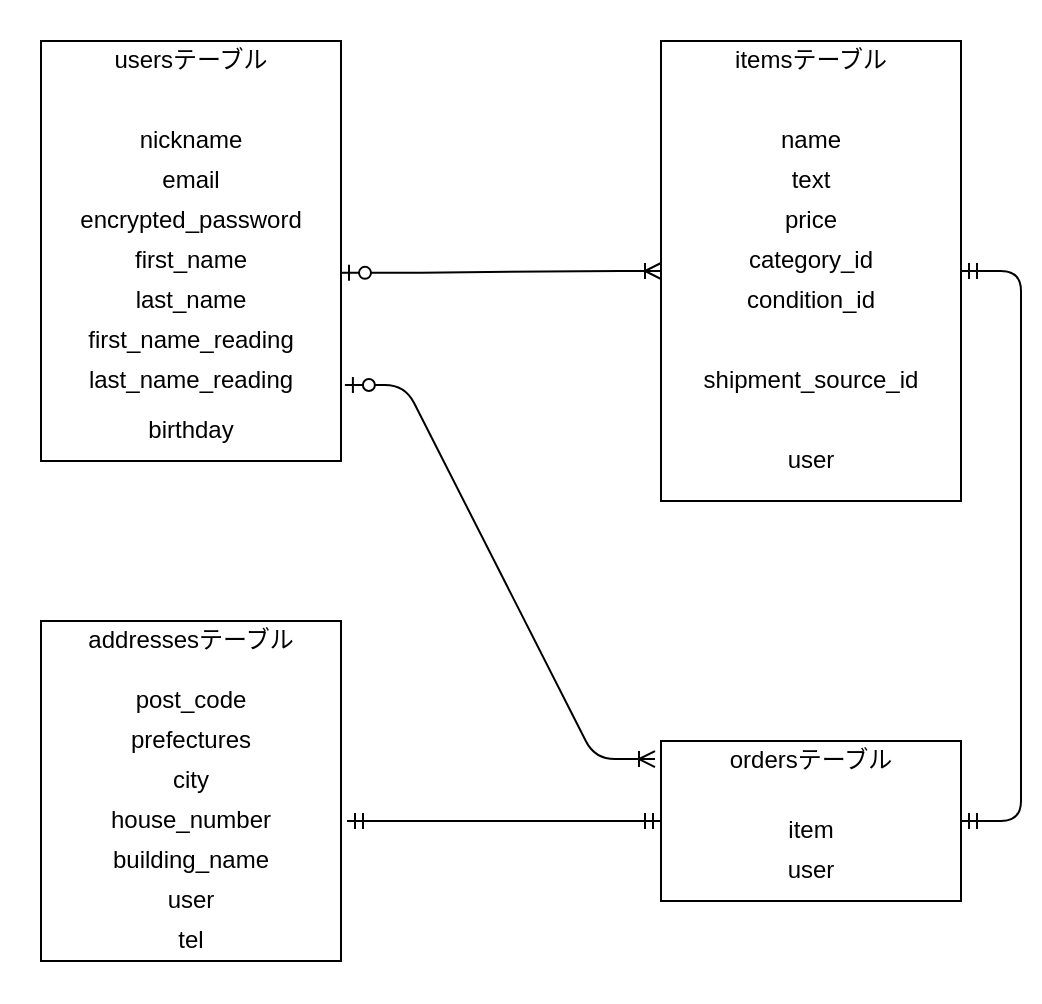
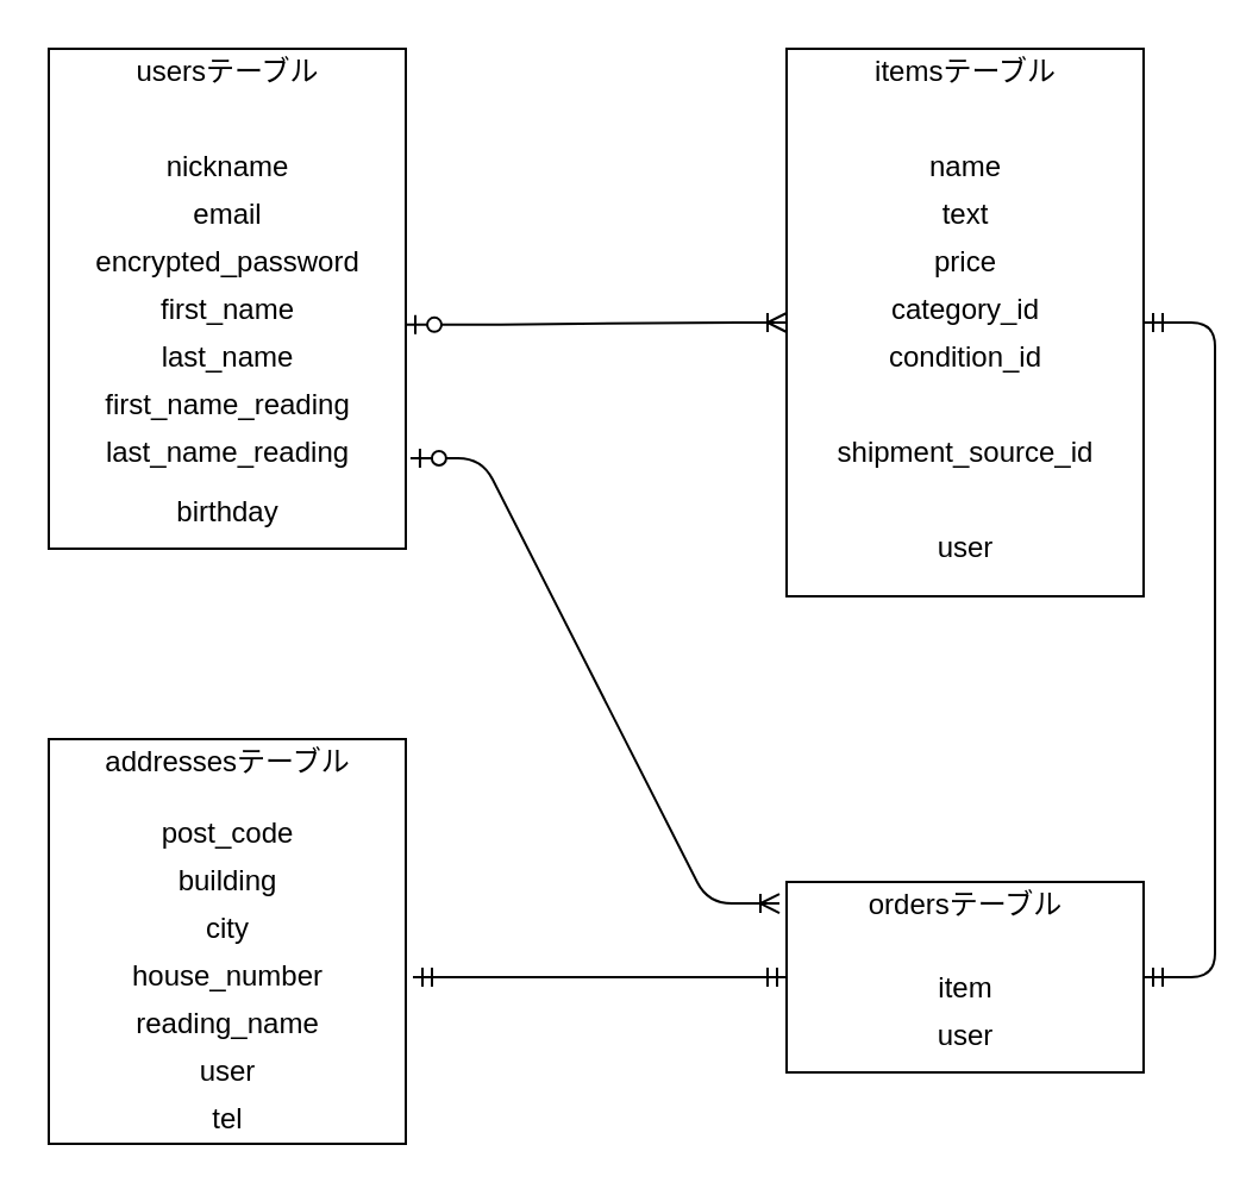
  <mxCell id="0" />
  <mxCell id="1" parent="0" />
  <mxCell id="2" value="" style="rounded=0;whiteSpace=wrap;html=1;" vertex="1" parent="1"><mxGeometry x="20" y="20" width="150" height="210" as="geometry" /></mxCell>
  <mxCell id="3" value="usersテーブル" style="text;html=1;resizable=0;autosize=1;align=center;verticalAlign=middle;points=[];fillColor=none;strokeColor=none;rounded=0;" vertex="1" parent="1"><mxGeometry x="50" y="20" width="90" height="20" as="geometry" /></mxCell>
  <mxCell id="4" value="nickname" style="text;html=1;resizable=0;autosize=1;align=center;verticalAlign=middle;points=[];fillColor=none;strokeColor=none;rounded=0;" vertex="1" parent="1"><mxGeometry x="60" y="60" width="70" height="20" as="geometry" /></mxCell>
  <mxCell id="5" value="email" style="text;html=1;resizable=0;autosize=1;align=center;verticalAlign=middle;points=[];fillColor=none;strokeColor=none;rounded=0;" vertex="1" parent="1"><mxGeometry x="75" y="80" width="40" height="20" as="geometry" /></mxCell>
  <mxCell id="6" value="encrypted_password" style="text;html=1;resizable=0;autosize=1;align=center;verticalAlign=middle;points=[];fillColor=none;strokeColor=none;rounded=0;" vertex="1" parent="1"><mxGeometry x="30" y="100" width="130" height="20" as="geometry" /></mxCell>
  <mxCell id="7" value="first_name" style="text;html=1;resizable=0;autosize=1;align=center;verticalAlign=middle;points=[];fillColor=none;strokeColor=none;rounded=0;" vertex="1" parent="1"><mxGeometry x="60" y="120" width="70" height="20" as="geometry" /></mxCell>
  <mxCell id="8" value="last_name" style="text;html=1;resizable=0;autosize=1;align=center;verticalAlign=middle;points=[];fillColor=none;strokeColor=none;rounded=0;" vertex="1" parent="1"><mxGeometry x="60" y="140" width="70" height="20" as="geometry" /></mxCell>
  <mxCell id="9" value="first_name_reading" style="text;html=1;resizable=0;autosize=1;align=center;verticalAlign=middle;points=[];fillColor=none;strokeColor=none;rounded=0;" vertex="1" parent="1"><mxGeometry x="35" y="160" width="120" height="20" as="geometry" /></mxCell>
  <mxCell id="10" value="last_name_reading" style="text;html=1;resizable=0;autosize=1;align=center;verticalAlign=middle;points=[];fillColor=none;strokeColor=none;rounded=0;" vertex="1" parent="1"><mxGeometry x="35" y="180" width="120" height="20" as="geometry" /></mxCell>
  <mxCell id="11" value="birthday" style="text;html=1;resizable=0;autosize=1;align=center;verticalAlign=middle;points=[];fillColor=none;strokeColor=none;rounded=0;" vertex="1" parent="1"><mxGeometry x="65" y="205" width="60" height="20" as="geometry" /></mxCell>
  <mxCell id="12" style="edgeStyle=orthogonalEdgeStyle;rounded=0;orthogonalLoop=1;jettySize=auto;html=1;exitX=0.5;exitY=1;exitDx=0;exitDy=0;" edge="1" parent="1" source="2" target="2"><mxGeometry relative="1" as="geometry" /></mxCell>
  <mxCell id="13" value="" style="rounded=0;whiteSpace=wrap;html=1;" vertex="1" parent="1"><mxGeometry x="330" y="20" width="150" height="230" as="geometry" /></mxCell>
  <mxCell id="14" value="itemsテーブル" style="text;html=1;resizable=0;autosize=1;align=center;verticalAlign=middle;points=[];fillColor=none;strokeColor=none;rounded=0;" vertex="1" parent="1"><mxGeometry x="360" y="20" width="90" height="20" as="geometry" /></mxCell>
  <mxCell id="15" value="name" style="text;html=1;resizable=0;autosize=1;align=center;verticalAlign=middle;points=[];fillColor=none;strokeColor=none;rounded=0;" vertex="1" parent="1"><mxGeometry x="380" y="60" width="50" height="20" as="geometry" /></mxCell>
  <mxCell id="16" value="text" style="text;html=1;resizable=0;autosize=1;align=center;verticalAlign=middle;points=[];fillColor=none;strokeColor=none;rounded=0;" vertex="1" parent="1"><mxGeometry x="390" y="80" width="30" height="20" as="geometry" /></mxCell>
  <mxCell id="17" value="price" style="text;html=1;resizable=0;autosize=1;align=center;verticalAlign=middle;points=[];fillColor=none;strokeColor=none;rounded=0;" vertex="1" parent="1"><mxGeometry x="385" y="100" width="40" height="20" as="geometry" /></mxCell>
  <mxCell id="18" value="category_id" style="text;html=1;resizable=0;autosize=1;align=center;verticalAlign=middle;points=[];fillColor=none;strokeColor=none;rounded=0;" vertex="1" parent="1"><mxGeometry x="365" y="120" width="80" height="20" as="geometry" /></mxCell>
  <mxCell id="19" value="condition_id" style="text;html=1;resizable=0;autosize=1;align=center;verticalAlign=middle;points=[];fillColor=none;strokeColor=none;rounded=0;" vertex="1" parent="1"><mxGeometry x="365" y="140" width="80" height="20" as="geometry" /></mxCell>
  <mxCell id="20" value="shipment_source_id" style="text;html=1;resizable=0;autosize=1;align=center;verticalAlign=middle;points=[];fillColor=none;strokeColor=none;rounded=0;" vertex="1" parent="1"><mxGeometry x="345" y="180" width="120" height="20" as="geometry" /></mxCell>
  <mxCell id="21" value="user" style="text;html=1;resizable=0;autosize=1;align=center;verticalAlign=middle;points=[];fillColor=none;strokeColor=none;rounded=0;" vertex="1" parent="1"><mxGeometry x="385" y="220" width="40" height="20" as="geometry" /></mxCell>
  <mxCell id="22" value="" style="rounded=0;whiteSpace=wrap;html=1;" vertex="1" parent="1"><mxGeometry x="330" y="370" width="150" height="80" as="geometry" /></mxCell>
  <mxCell id="23" value="ordersテーブル" style="text;html=1;resizable=0;autosize=1;align=center;verticalAlign=middle;points=[];fillColor=none;strokeColor=none;rounded=0;" vertex="1" parent="1"><mxGeometry x="355" y="370" width="100" height="20" as="geometry" /></mxCell>
  <mxCell id="24" value="item" style="text;html=1;resizable=0;autosize=1;align=center;verticalAlign=middle;points=[];fillColor=none;strokeColor=none;rounded=0;" vertex="1" parent="1"><mxGeometry x="385" y="405" width="40" height="20" as="geometry" /></mxCell>
  <mxCell id="25" value="user" style="text;html=1;resizable=0;autosize=1;align=center;verticalAlign=middle;points=[];fillColor=none;strokeColor=none;rounded=0;" vertex="1" parent="1"><mxGeometry x="385" y="425" width="40" height="20" as="geometry" /></mxCell>
  <mxCell id="26" value="" style="rounded=0;whiteSpace=wrap;html=1;" vertex="1" parent="1"><mxGeometry x="20" y="310" width="150" height="170" as="geometry" /></mxCell>
  <mxCell id="27" value="addressesテーブル" style="text;html=1;resizable=0;autosize=1;align=center;verticalAlign=middle;points=[];fillColor=none;strokeColor=none;rounded=0;" vertex="1" parent="1"><mxGeometry x="35" y="310" width="120" height="20" as="geometry" /></mxCell>
  <mxCell id="28" value="post_code" style="text;html=1;resizable=0;autosize=1;align=center;verticalAlign=middle;points=[];fillColor=none;strokeColor=none;rounded=0;" vertex="1" parent="1"><mxGeometry x="60" y="340" width="70" height="20" as="geometry" /></mxCell>
- <mxCell id="29" value="prefectures" style="text;html=1;resizable=0;autosize=1;align=center;verticalAlign=middle;points=[];fillColor=none;strokeColor=none;rounded=0;" vertex="1" parent="1"><mxGeometry x="55" y="360" width="80" height="20" as="geometry" /></mxCell>
+ <mxCell id="29" value="building" style="text;html=1;resizable=0;autosize=1;align=center;verticalAlign=middle;points=[];fillColor=none;strokeColor=none;rounded=0;" vertex="1" parent="1"><mxGeometry x="55" y="360" width="80" height="20" as="geometry" /></mxCell>
  <mxCell id="30" value="city" style="text;html=1;resizable=0;autosize=1;align=center;verticalAlign=middle;points=[];fillColor=none;strokeColor=none;rounded=0;" vertex="1" parent="1"><mxGeometry x="80" y="380" width="30" height="20" as="geometry" /></mxCell>
  <mxCell id="31" value="house_number" style="text;html=1;resizable=0;autosize=1;align=center;verticalAlign=middle;points=[];fillColor=none;strokeColor=none;rounded=0;" vertex="1" parent="1"><mxGeometry x="45" y="400" width="100" height="20" as="geometry" /></mxCell>
- <mxCell id="32" value="building_name" style="text;html=1;resizable=0;autosize=1;align=center;verticalAlign=middle;points=[];fillColor=none;strokeColor=none;rounded=0;" vertex="1" parent="1"><mxGeometry x="50" y="420" width="90" height="20" as="geometry" /></mxCell>
+ <mxCell id="32" value="reading_name" style="text;html=1;resizable=0;autosize=1;align=center;verticalAlign=middle;points=[];fillColor=none;strokeColor=none;rounded=0;" vertex="1" parent="1"><mxGeometry x="50" y="420" width="90" height="20" as="geometry" /></mxCell>
  <mxCell id="33" value="user" style="text;html=1;resizable=0;autosize=1;align=center;verticalAlign=middle;points=[];fillColor=none;strokeColor=none;rounded=0;" vertex="1" parent="1"><mxGeometry x="75" y="440" width="40" height="20" as="geometry" /></mxCell>
  <mxCell id="34" value="" style="edgeStyle=entityRelationEdgeStyle;fontSize=12;html=1;endArrow=ERoneToMany;startArrow=ERzeroToOne;entryX=0;entryY=0.5;entryDx=0;entryDy=0;exitX=1;exitY=0.552;exitDx=0;exitDy=0;exitPerimeter=0;" edge="1" parent="1" source="2" target="13"><mxGeometry width="100" height="100" relative="1" as="geometry"><mxPoint x="170" y="140" as="sourcePoint" /><mxPoint x="300" y="230" as="targetPoint" /></mxGeometry></mxCell>
  <mxCell id="35" value="" style="edgeStyle=entityRelationEdgeStyle;fontSize=12;html=1;endArrow=ERoneToMany;startArrow=ERzeroToOne;exitX=1.013;exitY=0.819;exitDx=0;exitDy=0;exitPerimeter=0;entryX=-0.02;entryY=0.113;entryDx=0;entryDy=0;entryPerimeter=0;" edge="1" parent="1" source="2" target="22"><mxGeometry width="100" height="100" relative="1" as="geometry"><mxPoint x="200" y="330" as="sourcePoint" /><mxPoint x="300" y="230" as="targetPoint" /></mxGeometry></mxCell>
  <mxCell id="36" value="" style="edgeStyle=entityRelationEdgeStyle;fontSize=12;html=1;endArrow=ERmandOne;startArrow=ERmandOne;exitX=1;exitY=0.5;exitDx=0;exitDy=0;" edge="1" parent="1" source="22" target="13"><mxGeometry width="100" height="100" relative="1" as="geometry"><mxPoint x="405" y="340" as="sourcePoint" /><mxPoint x="300" y="230" as="targetPoint" /></mxGeometry></mxCell>
  <mxCell id="37" value="" style="edgeStyle=entityRelationEdgeStyle;fontSize=12;html=1;endArrow=ERmandOne;startArrow=ERmandOne;entryX=0;entryY=0.5;entryDx=0;entryDy=0;" edge="1" parent="1" target="22"><mxGeometry width="100" height="100" relative="1" as="geometry"><mxPoint x="173" y="410" as="sourcePoint" /><mxPoint x="320" y="410" as="targetPoint" /></mxGeometry></mxCell>
  <mxCell id="38" value="tel" style="text;html=1;resizable=0;autosize=1;align=center;verticalAlign=middle;points=[];fillColor=none;strokeColor=none;rounded=0;" vertex="1" parent="1"><mxGeometry x="80" y="460" width="30" height="20" as="geometry" /></mxCell>
